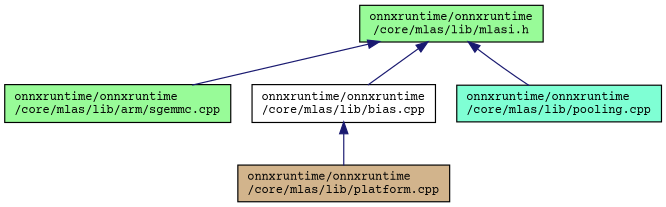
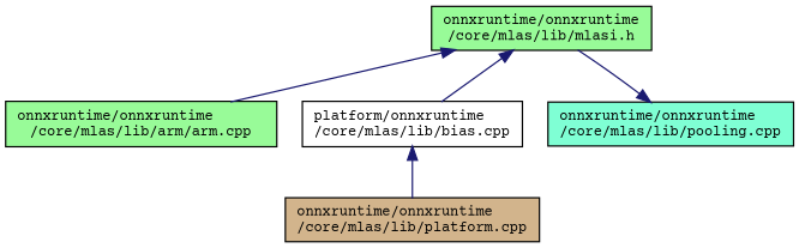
  digraph {
    fontname="Courier Prime"
    node [color=black fillcolor=palegreen fontname="Courier Prime" fontsize=10 shape=record style=filled]
    edge [color=midnightblue dir=back fontname="Courier Prime" fontsize=10 labelfontname=Helvetica labelfontsize=10 style=solid]
    n1 [fontcolor=black height=0.2 label="onnxruntime/onnxruntime\l/core/mlas/lib/mlasi.h" width=0.4]
-   n2 [height=0.2 label="onnxruntime/onnxruntime\l/core/mlas/lib/arm/sgemmc.cpp" width=0.4]
-   n3 [fillcolor=white height=0.2 label="onnxruntime/onnxruntime\l/core/mlas/lib/bias.cpp" width=0.4]
+   n2 [height=0.2 label="onnxruntime/onnxruntime\l/core/mlas/lib/arm/arm.cpp" width=0.4]
+   n3 [fillcolor=white height=0.2 label="platform/onnxruntime\l/core/mlas/lib/bias.cpp" width=0.4]
    n4 [fillcolor=aquamarine height=0.2 label="onnxruntime/onnxruntime\l/core/mlas/lib/pooling.cpp" width=0.4]
    n5 [fillcolor=tan height=0.2 label="onnxruntime/onnxruntime\l/core/mlas/lib/platform.cpp" width=0.4]
    n1 -> n2
    n1 -> n3
-   n1 -> n4
+   n4 -> n1
    n3 -> n5
  }
